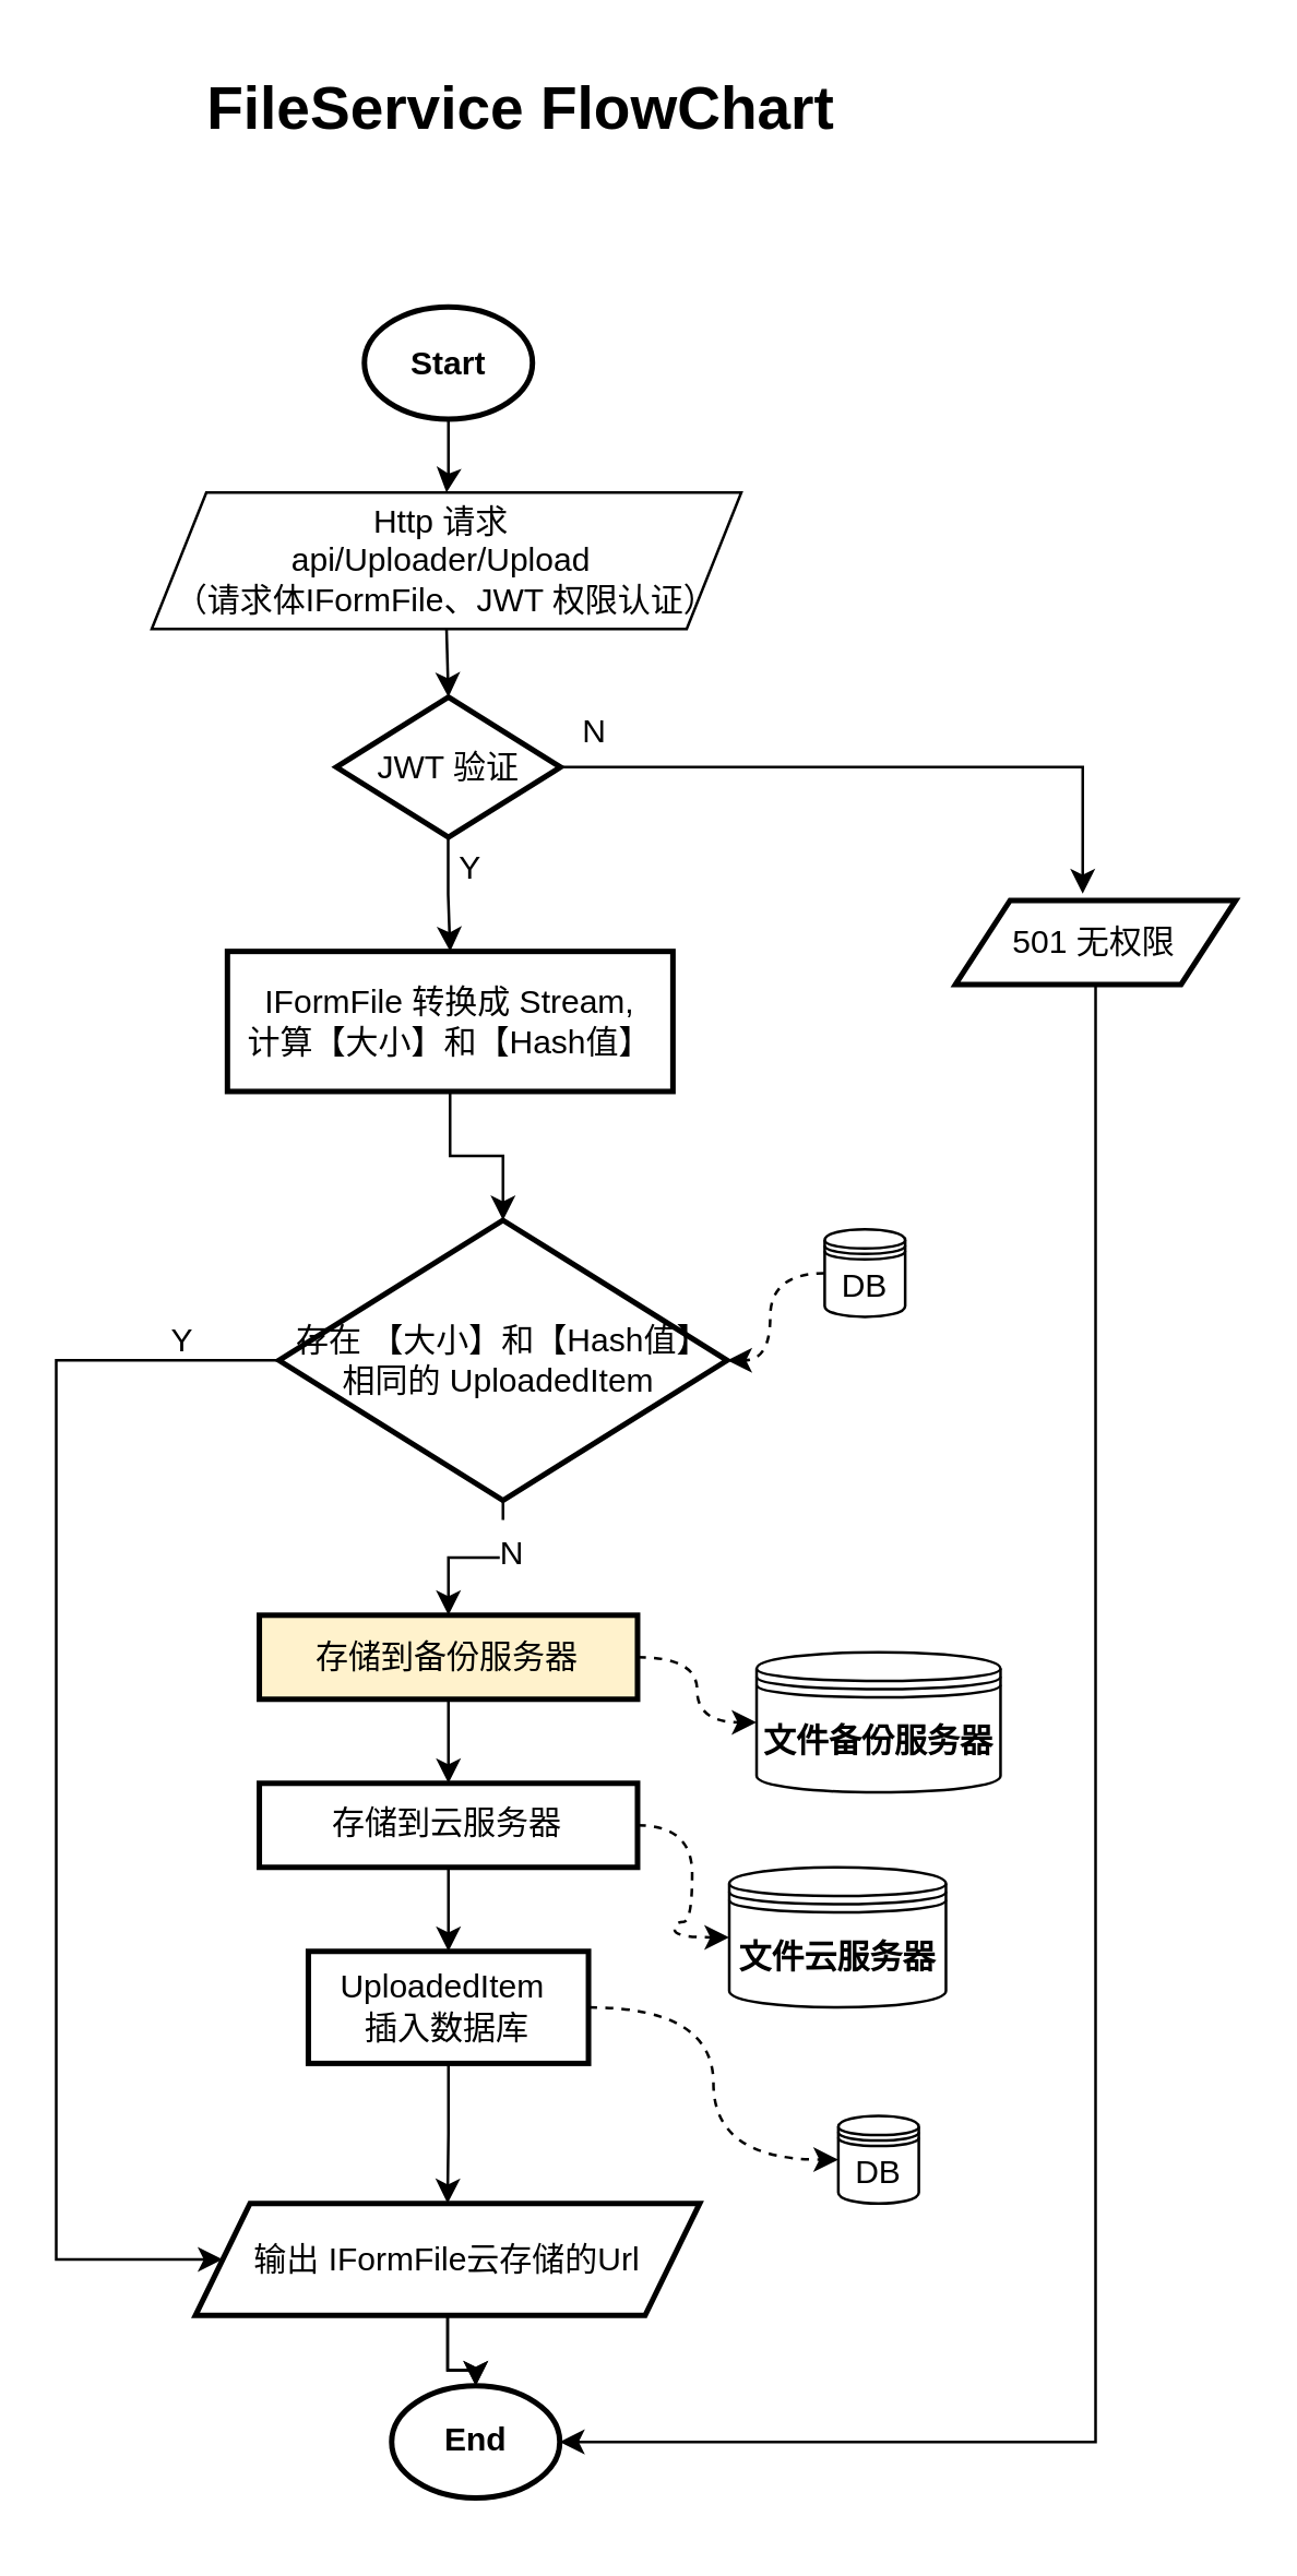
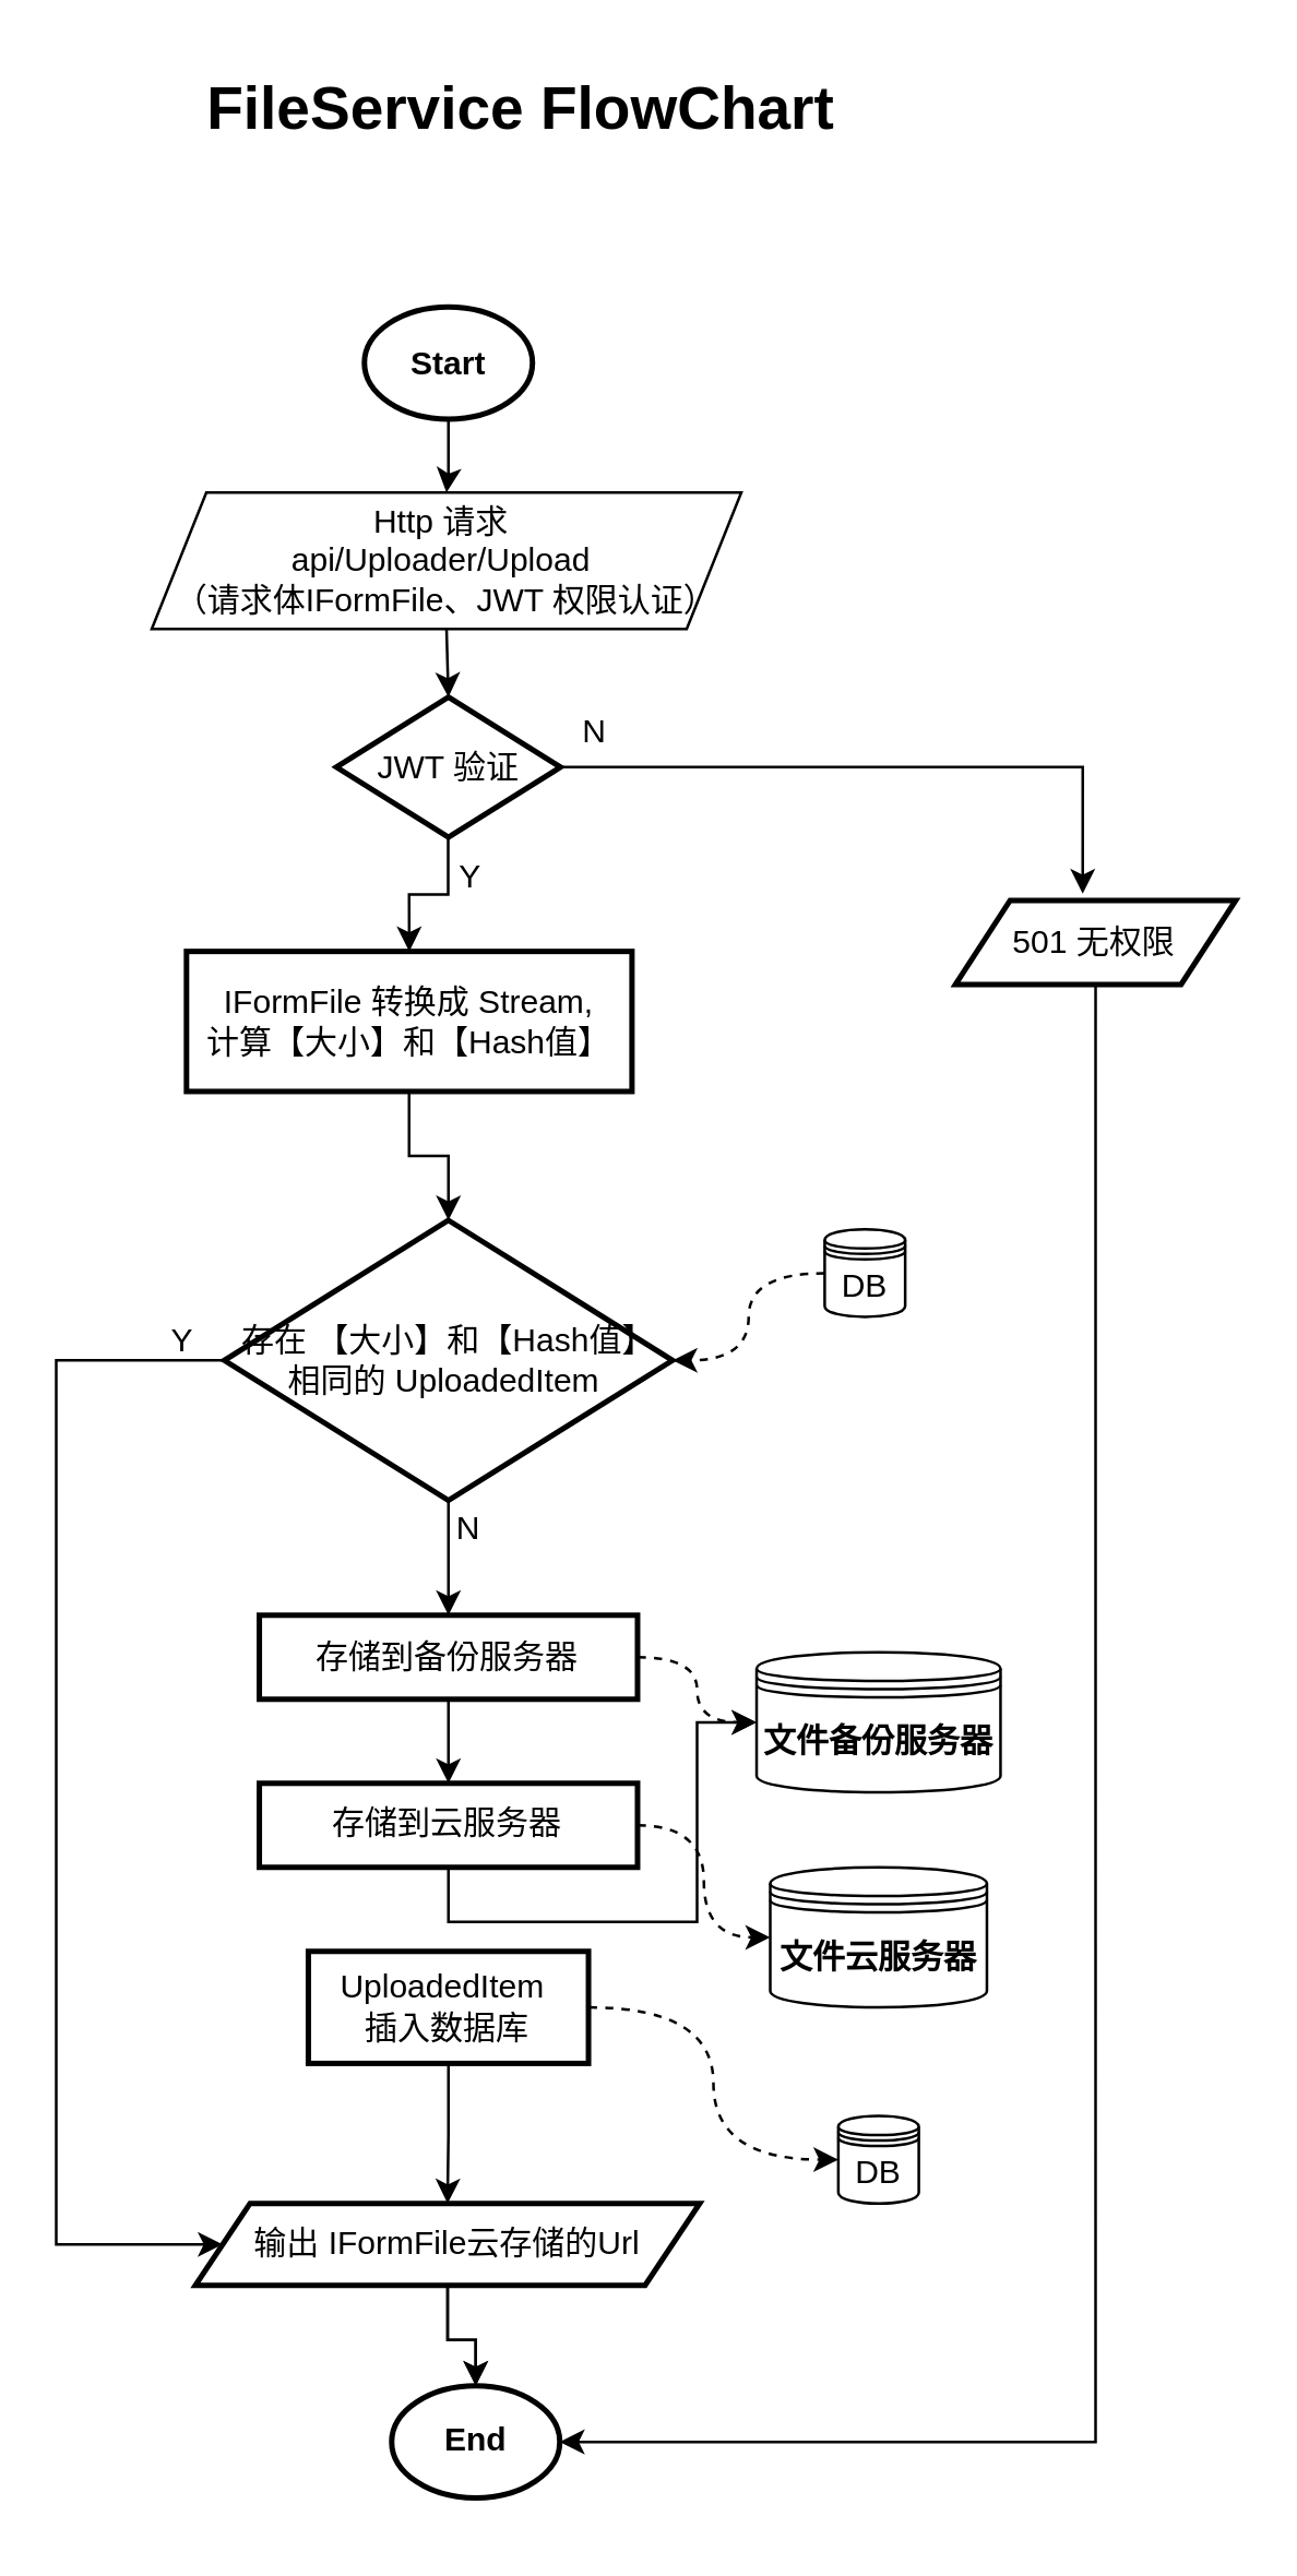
  <mxCell id="0" />
  <mxCell id="1" parent="0" />
  <mxCell id="2" value="" style="group;aspect=fixed;fontSize=21;align=center;" parent="1" vertex="1" connectable="0"><mxGeometry x="20" y="112" width="430" height="810" as="geometry" /></mxCell>
  <mxCell id="3" value="" style="edgeStyle=orthogonalEdgeStyle;rounded=0;orthogonalLoop=1;jettySize=auto;html=1;" parent="2" source="4" target="37" edge="1"><mxGeometry relative="1" as="geometry" /></mxCell>
  <mxCell id="4" value="&lt;b style=&quot;font-size: 12px;&quot;&gt;&lt;font style=&quot;font-size: 12px;&quot;&gt;Start&lt;/font&gt;&lt;/b&gt;" style="strokeWidth=2;html=1;shape=mxgraph.flowchart.start_1;whiteSpace=wrap;align=center;fontSize=12;" parent="2" vertex="1"><mxGeometry x="112.907" width="61.586" height="41.057" as="geometry" /></mxCell>
  <mxCell id="5" value="" style="edgeStyle=orthogonalEdgeStyle;rounded=0;orthogonalLoop=1;jettySize=auto;html=1;entryX=0.5;entryY=0;entryDx=0;entryDy=0;" parent="2" source="8" target="10" edge="1"><mxGeometry relative="1" as="geometry"><mxPoint x="143.721" y="229.361" as="targetPoint" /></mxGeometry></mxCell>
  <mxCell id="6" value="&lt;font style=&quot;font-size: 12px;&quot;&gt;Y&lt;/font&gt;" style="edgeLabel;html=1;align=left;verticalAlign=middle;resizable=0;points=[];fontSize=18;" parent="5" vertex="1" connectable="0"><mxGeometry x="-0.55" y="1" relative="1" as="geometry"><mxPoint x="1" y="-1" as="offset" /></mxGeometry></mxCell>
  <mxCell id="7" style="edgeStyle=orthogonalEdgeStyle;rounded=0;orthogonalLoop=1;jettySize=auto;html=1;exitX=1;exitY=0.5;exitDx=0;exitDy=0;entryX=0.454;entryY=-0.081;entryDx=0;entryDy=0;entryPerimeter=0;" parent="2" source="8" target="32" edge="1"><mxGeometry relative="1" as="geometry"><mxPoint x="363.845" y="219.097" as="targetPoint" /></mxGeometry></mxCell>
  <mxCell id="8" value="&lt;font style=&quot;font-size: 12px;&quot;&gt;JWT 验证&lt;/font&gt;" style="rhombus;whiteSpace=wrap;html=1;strokeWidth=2;fontSize=12;align=center;" parent="2" vertex="1"><mxGeometry x="102.643" y="142.982" width="82.114" height="51.322" as="geometry" /></mxCell>
  <mxCell id="9" value="" style="edgeStyle=orthogonalEdgeStyle;rounded=0;orthogonalLoop=1;jettySize=auto;html=1;" parent="2" source="10" target="20" edge="1"><mxGeometry relative="1" as="geometry" /></mxCell>
- <mxCell id="10" value="IFormFile 转换成 Stream,&lt;div style=&quot;font-size: 12px;&quot;&gt;计算【大小】和【Hash值】&lt;/div&gt;" style="whiteSpace=wrap;html=1;strokeWidth=2;align=center;fontSize=12;" parent="2" vertex="1"><mxGeometry x="62.732" y="236.156" width="163.215" height="51.321" as="geometry" /></mxCell>
+ <mxCell id="10" value="IFormFile 转换成 Stream,&lt;div style=&quot;font-size: 12px;&quot;&gt;计算【大小】和【Hash值】&lt;/div&gt;" style="whiteSpace=wrap;html=1;strokeWidth=2;align=center;fontSize=12;" parent="2" vertex="1"><mxGeometry x="47.732" y="236.156" width="163.215" height="51.321" as="geometry" /></mxCell>
  <mxCell id="11" style="edgeStyle=orthogonalEdgeStyle;rounded=0;orthogonalLoop=1;jettySize=auto;html=1;exitX=0.5;exitY=1;exitDx=0;exitDy=0;entryX=0.5;entryY=0;entryDx=0;entryDy=0;" parent="2" source="13" target="26" edge="1"><mxGeometry relative="1" as="geometry" /></mxCell>
  <mxCell id="12" style="edgeStyle=orthogonalEdgeStyle;rounded=1;orthogonalLoop=1;jettySize=auto;html=1;entryX=0;entryY=0.5;entryDx=0;entryDy=0;curved=1;dashed=1;" parent="2" source="13" target="27" edge="1"><mxGeometry relative="1" as="geometry" /></mxCell>
- <mxCell id="13" value="&lt;font style=&quot;font-size: 12px;&quot;&gt;存储到备份服务器&lt;/font&gt;" style="whiteSpace=wrap;html=1;strokeWidth=2;align=center;fontStyle=0;fontSize=12;fillColor=#fff2cc;" parent="2" vertex="1"><mxGeometry x="74.416" y="479.423" width="138.568" height="30.793" as="geometry" /></mxCell>
+ <mxCell id="13" value="&lt;font style=&quot;font-size: 12px;&quot;&gt;存储到备份服务器&lt;/font&gt;" style="whiteSpace=wrap;html=1;strokeWidth=2;align=center;fontStyle=0;fontSize=12;" parent="2" vertex="1"><mxGeometry x="74.416" y="479.423" width="138.568" height="30.793" as="geometry" /></mxCell>
  <mxCell id="14" style="edgeStyle=orthogonalEdgeStyle;rounded=0;orthogonalLoop=1;jettySize=auto;html=1;entryX=0.5;entryY=0;entryDx=0;entryDy=0;" parent="2" source="16" target="22" edge="1"><mxGeometry relative="1" as="geometry" /></mxCell>
  <mxCell id="15" style="edgeStyle=orthogonalEdgeStyle;rounded=0;orthogonalLoop=1;jettySize=auto;html=1;exitX=1;exitY=0.5;exitDx=0;exitDy=0;entryX=0;entryY=0.5;entryDx=0;entryDy=0;dashed=1;curved=1;" parent="2" source="16" target="38" edge="1"><mxGeometry relative="1" as="geometry" /></mxCell>
  <mxCell id="16" value="&lt;font style=&quot;font-size: 12px;&quot;&gt;UploadedItem&amp;nbsp;&lt;/font&gt;&lt;div style=&quot;font-size: 12px;&quot;&gt;&lt;font style=&quot;font-size: 12px;&quot;&gt;插入&lt;span style=&quot;background-color: initial; font-size: 12px;&quot;&gt;数据库&lt;/span&gt;&lt;/font&gt;&lt;/div&gt;" style="whiteSpace=wrap;html=1;strokeWidth=2;fontStyle=0;fontSize=12;align=center;" parent="2" vertex="1"><mxGeometry x="92.379" y="602.595" width="102.643" height="41.057" as="geometry" /></mxCell>
  <mxCell id="17" style="edgeStyle=orthogonalEdgeStyle;rounded=0;orthogonalLoop=1;jettySize=auto;html=1;entryX=0.5;entryY=0;entryDx=0;entryDy=0;" parent="2" source="20" target="13" edge="1"><mxGeometry relative="1" as="geometry" /></mxCell>
  <mxCell id="18" value="&lt;font style=&quot;font-size: 12px;&quot;&gt;N&lt;/font&gt;" style="edgeLabel;html=1;align=left;verticalAlign=middle;resizable=0;points=[];fontSize=18;" parent="17" vertex="1" connectable="0"><mxGeometry x="-0.297" y="3" relative="1" as="geometry"><mxPoint x="-2" y="-7" as="offset" /></mxGeometry></mxCell>
  <mxCell id="19" style="edgeStyle=elbowEdgeStyle;rounded=0;orthogonalLoop=1;jettySize=auto;html=1;exitX=0;exitY=0.5;exitDx=0;exitDy=0;exitPerimeter=0;entryX=0;entryY=0.5;entryDx=0;entryDy=0;elbow=vertical;" parent="2" source="20" target="22" edge="1"><mxGeometry relative="1" as="geometry"><Array as="points"><mxPoint y="551.273" /></Array></mxGeometry></mxCell>
- <mxCell id="20" value="&lt;font style=&quot;font-size: 12px;&quot;&gt;存在 【大小】和【Hash值】相同的 UploadedItem&amp;nbsp;&lt;/font&gt;" style="strokeWidth=2;html=1;shape=mxgraph.flowchart.decision;whiteSpace=wrap;fontSize=12;align=center;" parent="2" vertex="1"><mxGeometry x="81.586" y="334.696" width="164.229" height="102.643" as="geometry" /></mxCell>
+ <mxCell id="20" value="&lt;font style=&quot;font-size: 12px;&quot;&gt;存在 【大小】和【Hash值】相同的 UploadedItem&amp;nbsp;&lt;/font&gt;" style="strokeWidth=2;html=1;shape=mxgraph.flowchart.decision;whiteSpace=wrap;fontSize=12;align=center;" parent="2" vertex="1"><mxGeometry x="61.586" y="334.696" width="164.229" height="102.643" as="geometry" /></mxCell>
  <mxCell id="21" value="" style="edgeStyle=orthogonalEdgeStyle;rounded=0;orthogonalLoop=1;jettySize=auto;html=1;" parent="2" source="22" target="23" edge="1"><mxGeometry relative="1" as="geometry" /></mxCell>
- <mxCell id="22" value="&lt;font style=&quot;font-size: 12px;&quot;&gt;输出 IFormFile云存储的Url&lt;/font&gt;" style="shape=parallelogram;perimeter=parallelogramPerimeter;whiteSpace=wrap;html=1;fixedSize=1;strokeWidth=2;direction=east;fontSize=12;align=center;" parent="2" vertex="1"><mxGeometry x="51.006" y="694.974" width="184.757" height="41.057" as="geometry" /></mxCell>
+ <mxCell id="22" value="&lt;font style=&quot;font-size: 12px;&quot;&gt;输出 IFormFile云存储的Url&lt;/font&gt;" style="shape=parallelogram;perimeter=parallelogramPerimeter;whiteSpace=wrap;html=1;fixedSize=1;strokeWidth=2;direction=east;fontSize=12;align=center;" parent="2" vertex="1"><mxGeometry x="51.006" y="694.974" width="184.757" height="30" as="geometry" /></mxCell>
  <mxCell id="23" value="&lt;b&gt;End&lt;/b&gt;" style="strokeWidth=2;html=1;shape=mxgraph.flowchart.start_1;whiteSpace=wrap;align=center;fontSize=12;" parent="2" vertex="1"><mxGeometry x="122.907" y="761.824" width="61.586" height="41.057" as="geometry" /></mxCell>
- <mxCell id="24" style="edgeStyle=orthogonalEdgeStyle;rounded=0;orthogonalLoop=1;jettySize=auto;html=1;exitX=0.5;exitY=1;exitDx=0;exitDy=0;" parent="2" source="26" target="16" edge="1"><mxGeometry relative="1" as="geometry" /></mxCell>
+ <mxCell id="24" style="edgeStyle=orthogonalEdgeStyle;rounded=0;orthogonalLoop=1;jettySize=auto;html=1;exitX=0.5;exitY=1;exitDx=0;exitDy=0;" parent="2" source="26" target="27" edge="1"><mxGeometry relative="1" as="geometry" /></mxCell>
  <mxCell id="25" style="edgeStyle=orthogonalEdgeStyle;rounded=0;orthogonalLoop=1;jettySize=auto;html=1;entryX=0;entryY=0.5;entryDx=0;entryDy=0;dashed=1;curved=1;" parent="2" source="26" target="28" edge="1"><mxGeometry relative="1" as="geometry" /></mxCell>
  <mxCell id="26" value="&lt;font style=&quot;font-size: 12px;&quot;&gt;存储到云服务器&lt;/font&gt;" style="whiteSpace=wrap;html=1;strokeWidth=2;align=center;fontStyle=0;fontSize=12;" parent="2" vertex="1"><mxGeometry x="74.416" y="541.009" width="138.568" height="30.793" as="geometry" /></mxCell>
  <mxCell id="27" value="&lt;font style=&quot;font-size: 12px;&quot;&gt;文件备份服务器&lt;/font&gt;" style="shape=datastore;whiteSpace=wrap;html=1;fontStyle=1;fontSize=12;align=center;" parent="2" vertex="1"><mxGeometry x="256.61" y="493" width="89.37" height="51.32" as="geometry" /></mxCell>
- <mxCell id="28" value="&lt;font style=&quot;font-size: 12px;&quot;&gt;文件云服务器&lt;/font&gt;" style="shape=datastore;whiteSpace=wrap;html=1;fontStyle=1;fontSize=12;align=center;" parent="2" vertex="1"><mxGeometry x="246.6" y="571.8" width="79.39" height="51.32" as="geometry" /></mxCell>
+ <mxCell id="28" value="&lt;font style=&quot;font-size: 12px;&quot;&gt;文件云服务器&lt;/font&gt;" style="shape=datastore;whiteSpace=wrap;html=1;fontStyle=1;fontSize=12;align=center;" parent="2" vertex="1"><mxGeometry x="261.6" y="571.8" width="79.39" height="51.32" as="geometry" /></mxCell>
  <mxCell id="29" style="edgeStyle=orthogonalEdgeStyle;rounded=0;orthogonalLoop=1;jettySize=auto;html=1;entryX=0.5;entryY=0;entryDx=0;entryDy=0;entryPerimeter=0;" parent="2" source="22" target="23" edge="1"><mxGeometry relative="1" as="geometry" /></mxCell>
  <mxCell id="30" value="&lt;font style=&quot;font-size: 12px;&quot;&gt;N&lt;/font&gt;" style="text;html=1;align=center;verticalAlign=middle;resizable=0;points=[];autosize=1;strokeColor=none;fillColor=none;fontSize=18;" parent="2" vertex="1"><mxGeometry x="181.523" y="134.246" width="30" height="40" as="geometry" /></mxCell>
  <mxCell id="31" value="&lt;font style=&quot;font-size: 12px;&quot;&gt;Y&lt;/font&gt;" style="text;html=1;align=center;verticalAlign=middle;resizable=0;points=[];autosize=1;strokeColor=none;fillColor=none;fontSize=18;" parent="2" vertex="1"><mxGeometry x="30.607" y="356.541" width="30" height="40" as="geometry" /></mxCell>
  <mxCell id="32" value="501 无权限" style="shape=parallelogram;perimeter=parallelogramPerimeter;whiteSpace=wrap;html=1;fixedSize=1;strokeWidth=2;fontSize=12;align=center;" parent="2" vertex="1"><mxGeometry x="329.484" y="217.493" width="102.643" height="30.793" as="geometry" /></mxCell>
  <mxCell id="33" style="edgeStyle=orthogonalEdgeStyle;rounded=0;orthogonalLoop=1;jettySize=auto;html=1;exitX=0.5;exitY=1;exitDx=0;exitDy=0;entryX=1;entryY=0.5;entryDx=0;entryDy=0;entryPerimeter=0;" parent="2" source="32" target="23" edge="1"><mxGeometry relative="1" as="geometry" /></mxCell>
  <mxCell id="34" value="" style="edgeStyle=orthogonalEdgeStyle;rounded=0;orthogonalLoop=1;jettySize=auto;html=1;dashed=1;curved=1;" parent="2" source="35" target="20" edge="1"><mxGeometry relative="1" as="geometry" /></mxCell>
  <mxCell id="35" value="&lt;font style=&quot;font-size: 12px;&quot;&gt;DB&lt;/font&gt;" style="shape=datastore;whiteSpace=wrap;html=1;fontSize=12;align=center;" parent="2" vertex="1"><mxGeometry x="281.56" y="338" width="29.49" height="32.06" as="geometry" /></mxCell>
  <mxCell id="36" style="edgeStyle=orthogonalEdgeStyle;rounded=0;orthogonalLoop=1;jettySize=auto;html=1;exitX=0.5;exitY=1;exitDx=0;exitDy=0;entryX=0.5;entryY=0;entryDx=0;entryDy=0;" parent="2" source="37" target="8" edge="1"><mxGeometry relative="1" as="geometry"><mxPoint x="143.854" y="120" as="targetPoint" /></mxGeometry></mxCell>
  <mxCell id="37" value="Http 请求&amp;nbsp;&lt;div&gt;api/Uploader/Upload&amp;nbsp;&lt;div&gt;（请求体&lt;span style=&quot;background-color: initial;&quot;&gt;IFormFile&lt;/span&gt;&lt;span style=&quot;background-color: initial;&quot;&gt;、JWT 权限认证）&lt;/span&gt;&lt;/div&gt;&lt;/div&gt;" style="shape=parallelogram;perimeter=parallelogramPerimeter;whiteSpace=wrap;html=1;fixedSize=1;" parent="2" vertex="1"><mxGeometry x="35" y="68" width="216" height="50" as="geometry" /></mxCell>
  <mxCell id="38" value="&lt;font style=&quot;font-size: 12px;&quot;&gt;DB&lt;/font&gt;" style="shape=datastore;whiteSpace=wrap;html=1;fontSize=12;align=center;" parent="2" vertex="1"><mxGeometry x="286.55" y="662.91" width="29.49" height="32.06" as="geometry" /></mxCell>
  <mxCell id="39" value="&lt;font style=&quot;font-size: 22px;&quot;&gt;FileService FlowChart&lt;/font&gt;" style="text;html=1;align=center;verticalAlign=middle;resizable=0;points=[];autosize=1;strokeColor=none;fillColor=none;fontStyle=1;fontSize=22;" parent="1" vertex="1"><mxGeometry x="70" width="240" height="40" as="geometry" y="20" /></mxCell>
